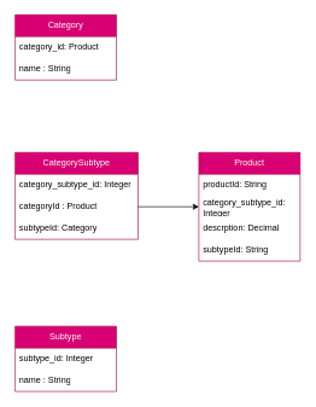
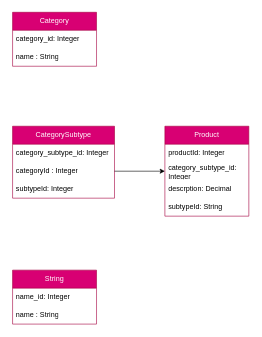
  <mxCell id="0" />
  <mxCell id="1" parent="0" />
  <mxCell id="2" value="Product" style="swimlane;fontStyle=0;childLayout=stackLayout;horizontal=1;startSize=30;horizontalStack=0;resizeParent=1;resizeParentMax=0;resizeLast=0;collapsible=1;marginBottom=0;whiteSpace=wrap;html=1;fillColor=#d80073;fontColor=#ffffff;strokeColor=#A50040;" vertex="1" parent="1"><mxGeometry x="274" y="210" width="140" height="150" as="geometry" /></mxCell>
- <mxCell id="3" value="productId: String" style="text;strokeColor=none;fillColor=none;align=left;verticalAlign=middle;spacingLeft=4;spacingRight=4;overflow=hidden;points=[[0,0.5],[1,0.5]];portConstraint=eastwest;rotatable=0;whiteSpace=wrap;html=1;" vertex="1" parent="2"><mxGeometry y="30" width="140" height="30" as="geometry" /></mxCell>
+ <mxCell id="3" value="productId: Integer" style="text;strokeColor=none;fillColor=none;align=left;verticalAlign=middle;spacingLeft=4;spacingRight=4;overflow=hidden;points=[[0,0.5],[1,0.5]];portConstraint=eastwest;rotatable=0;whiteSpace=wrap;html=1;" vertex="1" parent="2"><mxGeometry y="30" width="140" height="30" as="geometry" /></mxCell>
  <mxCell id="4" value="category_subtype_id: Integer" style="text;strokeColor=none;fillColor=none;align=left;verticalAlign=middle;spacingLeft=4;spacingRight=4;overflow=hidden;points=[[0,0.5],[1,0.5]];portConstraint=eastwest;rotatable=0;whiteSpace=wrap;html=1;" vertex="1" parent="2"><mxGeometry y="60" width="140" height="30" as="geometry" /></mxCell>
  <mxCell id="5" value="descrption: Decimal" style="text;strokeColor=none;fillColor=none;align=left;verticalAlign=middle;spacingLeft=4;spacingRight=4;overflow=hidden;points=[[0,0.5],[1,0.5]];portConstraint=eastwest;rotatable=0;whiteSpace=wrap;html=1;" vertex="1" parent="2"><mxGeometry y="90" width="140" height="30" as="geometry" /></mxCell>
  <mxCell id="6" value="subtypeId: String" style="text;strokeColor=none;fillColor=none;align=left;verticalAlign=middle;spacingLeft=4;spacingRight=4;overflow=hidden;points=[[0,0.5],[1,0.5]];portConstraint=eastwest;rotatable=0;whiteSpace=wrap;html=1;" vertex="1" parent="2"><mxGeometry y="120" width="140" height="30" as="geometry" /></mxCell>
  <mxCell id="7" value="Category" style="swimlane;fontStyle=0;childLayout=stackLayout;horizontal=1;startSize=30;horizontalStack=0;resizeParent=1;resizeParentMax=0;resizeLast=0;collapsible=1;marginBottom=0;whiteSpace=wrap;html=1;fillColor=#d80073;fontColor=#ffffff;strokeColor=#A50040;" vertex="1" parent="1"><mxGeometry x="20" y="20" width="140" height="90" as="geometry" /></mxCell>
- <mxCell id="8" value="category_id: Product" style="text;strokeColor=none;fillColor=none;align=left;verticalAlign=middle;spacingLeft=4;spacingRight=4;overflow=hidden;points=[[0,0.5],[1,0.5]];portConstraint=eastwest;rotatable=0;whiteSpace=wrap;html=1;" vertex="1" parent="7"><mxGeometry y="30" width="140" height="30" as="geometry" /></mxCell>
+ <mxCell id="8" value="category_id: Integer" style="text;strokeColor=none;fillColor=none;align=left;verticalAlign=middle;spacingLeft=4;spacingRight=4;overflow=hidden;points=[[0,0.5],[1,0.5]];portConstraint=eastwest;rotatable=0;whiteSpace=wrap;html=1;" vertex="1" parent="7"><mxGeometry y="30" width="140" height="30" as="geometry" /></mxCell>
  <mxCell id="9" value="name : String" style="text;strokeColor=none;fillColor=none;align=left;verticalAlign=middle;spacingLeft=4;spacingRight=4;overflow=hidden;points=[[0,0.5],[1,0.5]];portConstraint=eastwest;rotatable=0;whiteSpace=wrap;html=1;" vertex="1" parent="7"><mxGeometry y="60" width="140" height="30" as="geometry" /></mxCell>
- <mxCell id="10" value="Subtype" style="swimlane;fontStyle=0;childLayout=stackLayout;horizontal=1;startSize=30;horizontalStack=0;resizeParent=1;resizeParentMax=0;resizeLast=0;collapsible=1;marginBottom=0;whiteSpace=wrap;html=1;fillColor=#d80073;fontColor=#ffffff;strokeColor=#A50040;" vertex="1" parent="1"><mxGeometry x="20" y="450" width="140" height="90" as="geometry" /></mxCell>
- <mxCell id="11" value="subtype_id: Integer" style="text;strokeColor=none;fillColor=none;align=left;verticalAlign=middle;spacingLeft=4;spacingRight=4;overflow=hidden;points=[[0,0.5],[1,0.5]];portConstraint=eastwest;rotatable=0;whiteSpace=wrap;html=1;" vertex="1" parent="10"><mxGeometry y="30" width="140" height="30" as="geometry" /></mxCell>
+ <mxCell id="10" value="String" style="swimlane;fontStyle=0;childLayout=stackLayout;horizontal=1;startSize=30;horizontalStack=0;resizeParent=1;resizeParentMax=0;resizeLast=0;collapsible=1;marginBottom=0;whiteSpace=wrap;html=1;fillColor=#d80073;fontColor=#ffffff;strokeColor=#A50040;" vertex="1" parent="1"><mxGeometry x="20" y="450" width="140" height="90" as="geometry" /></mxCell>
+ <mxCell id="11" value="name_id: Integer" style="text;strokeColor=none;fillColor=none;align=left;verticalAlign=middle;spacingLeft=4;spacingRight=4;overflow=hidden;points=[[0,0.5],[1,0.5]];portConstraint=eastwest;rotatable=0;whiteSpace=wrap;html=1;" vertex="1" parent="10"><mxGeometry y="30" width="140" height="30" as="geometry" /></mxCell>
  <mxCell id="12" value="name : String" style="text;strokeColor=none;fillColor=none;align=left;verticalAlign=middle;spacingLeft=4;spacingRight=4;overflow=hidden;points=[[0,0.5],[1,0.5]];portConstraint=eastwest;rotatable=0;whiteSpace=wrap;html=1;" vertex="1" parent="10"><mxGeometry y="60" width="140" height="30" as="geometry" /></mxCell>
  <mxCell id="13" value="CategorySubtype" style="swimlane;fontStyle=0;childLayout=stackLayout;horizontal=1;startSize=30;horizontalStack=0;resizeParent=1;resizeParentMax=0;resizeLast=0;collapsible=1;marginBottom=0;whiteSpace=wrap;html=1;fillColor=#d80073;fontColor=#ffffff;strokeColor=#A50040;" vertex="1" parent="1"><mxGeometry x="20" y="210" width="170" height="120" as="geometry" /></mxCell>
  <mxCell id="14" value="category_subtype_id: Integer" style="text;strokeColor=none;fillColor=none;align=left;verticalAlign=middle;spacingLeft=4;spacingRight=4;overflow=hidden;points=[[0,0.5],[1,0.5]];portConstraint=eastwest;rotatable=0;whiteSpace=wrap;html=1;" vertex="1" parent="13"><mxGeometry y="30" width="170" height="30" as="geometry" /></mxCell>
- <mxCell id="15" value="categoryId : Product" style="text;strokeColor=none;fillColor=none;align=left;verticalAlign=middle;spacingLeft=4;spacingRight=4;overflow=hidden;points=[[0,0.5],[1,0.5]];portConstraint=eastwest;rotatable=0;whiteSpace=wrap;html=1;" vertex="1" parent="13"><mxGeometry y="60" width="170" height="30" as="geometry" /></mxCell>
- <mxCell id="16" value="subtypeId: Category" style="text;strokeColor=none;fillColor=none;align=left;verticalAlign=middle;spacingLeft=4;spacingRight=4;overflow=hidden;points=[[0,0.5],[1,0.5]];portConstraint=eastwest;rotatable=0;whiteSpace=wrap;html=1;" vertex="1" parent="13"><mxGeometry y="90" width="170" height="30" as="geometry" /></mxCell>
+ <mxCell id="15" value="categoryId : Integer" style="text;strokeColor=none;fillColor=none;align=left;verticalAlign=middle;spacingLeft=4;spacingRight=4;overflow=hidden;points=[[0,0.5],[1,0.5]];portConstraint=eastwest;rotatable=0;whiteSpace=wrap;html=1;" vertex="1" parent="13"><mxGeometry y="60" width="170" height="30" as="geometry" /></mxCell>
+ <mxCell id="16" value="subtypeId: Integer" style="text;strokeColor=none;fillColor=none;align=left;verticalAlign=middle;spacingLeft=4;spacingRight=4;overflow=hidden;points=[[0,0.5],[1,0.5]];portConstraint=eastwest;rotatable=0;whiteSpace=wrap;html=1;" vertex="1" parent="13"><mxGeometry y="90" width="170" height="30" as="geometry" /></mxCell>
  <mxCell id="17" value="" style="edgeStyle=orthogonalEdgeStyle;rounded=0;orthogonalLoop=1;jettySize=auto;html=1;entryX=0;entryY=0.5;entryDx=0;entryDy=0;" edge="1" parent="1" source="15" target="4"><mxGeometry relative="1" as="geometry" /></mxCell>
